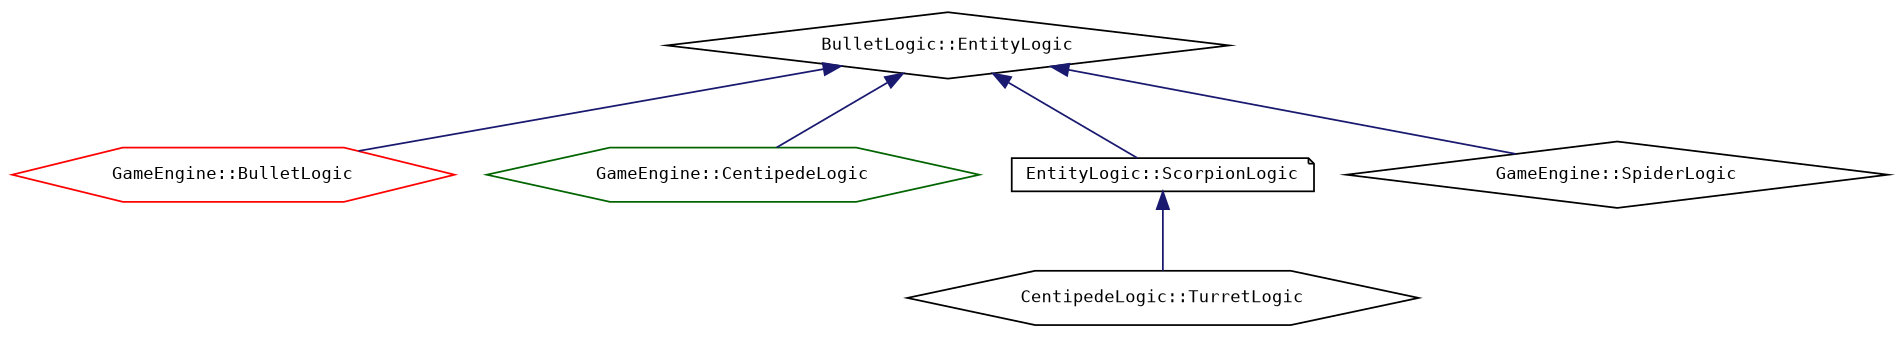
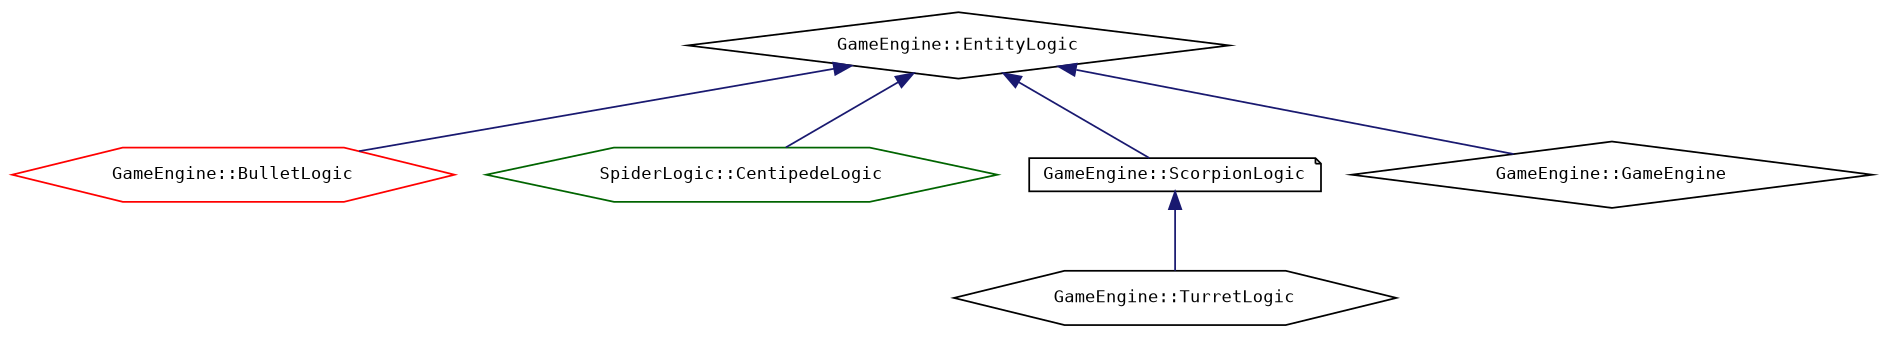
  digraph {
    fontname="DejaVu Sans Mono"
    rankdir=TB
    node [color=black fillcolor=white fontname="DejaVu Sans Mono" fontsize=10 shape=hexagon style=filled]
    edge [color=midnightblue dir=back fontname="DejaVu Sans Mono" fontsize=10 labelfontname=Helvetica labelfontsize=10 style=solid]
-   n1 [height=0.2 label="BulletLogic::EntityLogic" shape=diamond width=0.4]
+   n1 [height=0.2 label="GameEngine::EntityLogic" shape=diamond width=0.4]
    n2 [color=red height=0.2 label="GameEngine::BulletLogic" width=0.4]
-   n3 [color=darkgreen height=0.2 label="GameEngine::CentipedeLogic" width=0.4]
-   n4 [height=0.2 label="EntityLogic::ScorpionLogic" shape=note width=0.4]
-   n5 [height=0.2 label="GameEngine::SpiderLogic" shape=diamond width=0.4]
-   n6 [height=0.2 label="CentipedeLogic::TurretLogic" width=0.4]
+   n3 [color=darkgreen height=0.2 label="SpiderLogic::CentipedeLogic" width=0.4]
+   n4 [height=0.2 label="GameEngine::ScorpionLogic" shape=note width=0.4]
+   n5 [height=0.2 label="GameEngine::GameEngine" shape=diamond width=0.4]
+   n6 [height=0.2 label="GameEngine::TurretLogic" width=0.4]
    n1 -> n2
    n1 -> n3
    n1 -> n4
    n1 -> n5
    n4 -> n6
  }
